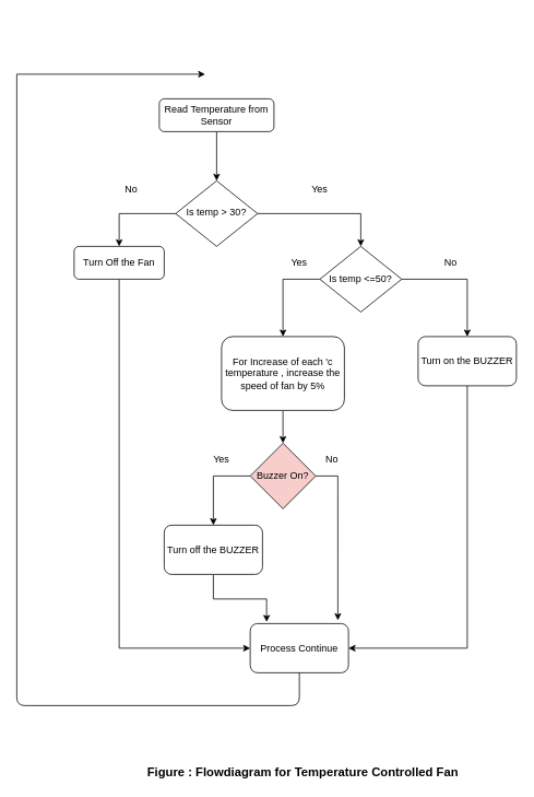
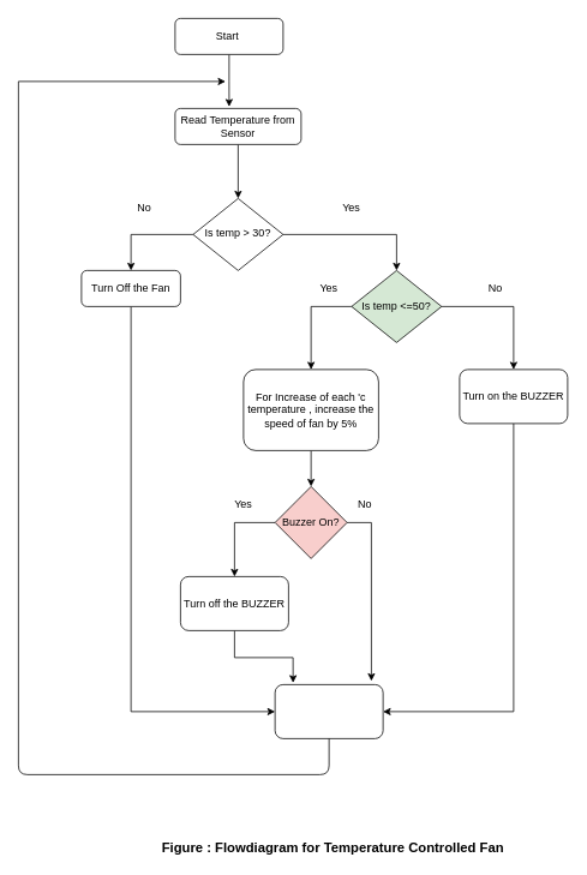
  <mxCell id="0" />
  <mxCell id="1" parent="0" />
+ <mxCell id="2" style="edgeStyle=orthogonalEdgeStyle;rounded=0;orthogonalLoop=1;jettySize=auto;html=1;exitX=0.5;exitY=1;exitDx=0;exitDy=0;entryX=0.429;entryY=-0.05;entryDx=0;entryDy=0;entryPerimeter=0;" parent="1" source="3" target="10" edge="1"><mxGeometry relative="1" as="geometry" /></mxCell>
+ <mxCell id="3" value="Start&amp;nbsp;" style="rounded=1;whiteSpace=wrap;html=1;fontSize=12;glass=0;strokeWidth=1;shadow=0;" parent="1" vertex="1"><mxGeometry x="194" y="20" width="120" height="40" as="geometry" /></mxCell>
  <mxCell id="4" style="edgeStyle=orthogonalEdgeStyle;rounded=0;orthogonalLoop=1;jettySize=auto;html=1;exitX=0;exitY=0.5;exitDx=0;exitDy=0;entryX=0.5;entryY=0;entryDx=0;entryDy=0;" parent="1" source="6" target="12" edge="1"><mxGeometry relative="1" as="geometry" /></mxCell>
  <mxCell id="5" style="edgeStyle=orthogonalEdgeStyle;rounded=0;orthogonalLoop=1;jettySize=auto;html=1;exitX=1;exitY=0.5;exitDx=0;exitDy=0;entryX=0.5;entryY=0;entryDx=0;entryDy=0;" parent="1" source="6" target="15" edge="1"><mxGeometry relative="1" as="geometry" /></mxCell>
  <mxCell id="6" value="Is temp &amp;gt; 30?" style="rhombus;whiteSpace=wrap;html=1;shadow=0;fontFamily=Helvetica;fontSize=12;align=center;strokeWidth=1;spacing=6;spacingTop=-4;" parent="1" vertex="1"><mxGeometry x="214" y="220" width="100" height="80" as="geometry" /></mxCell>
  <mxCell id="7" style="edgeStyle=orthogonalEdgeStyle;rounded=0;orthogonalLoop=1;jettySize=auto;html=1;exitX=0.5;exitY=1;exitDx=0;exitDy=0;entryX=0.5;entryY=0;entryDx=0;entryDy=0;" parent="1" source="8" target="22" edge="1"><mxGeometry relative="1" as="geometry" /></mxCell>
  <mxCell id="8" value="For Increase of each 'c temperature , increase the speed of fan by 5%" style="rounded=1;whiteSpace=wrap;html=1;fontSize=12;glass=0;strokeWidth=1;shadow=0;" parent="1" vertex="1"><mxGeometry x="270" y="410" width="150" height="90" as="geometry" /></mxCell>
  <mxCell id="9" style="edgeStyle=orthogonalEdgeStyle;rounded=0;orthogonalLoop=1;jettySize=auto;html=1;exitX=0.5;exitY=1;exitDx=0;exitDy=0;" parent="1" source="10" target="6" edge="1"><mxGeometry relative="1" as="geometry" /></mxCell>
  <mxCell id="10" value="Read Temperature from Sensor" style="rounded=1;whiteSpace=wrap;html=1;" parent="1" vertex="1"><mxGeometry x="194" y="120" width="140" height="40" as="geometry" /></mxCell>
  <mxCell id="11" style="edgeStyle=orthogonalEdgeStyle;rounded=0;orthogonalLoop=1;jettySize=auto;html=1;exitX=0.5;exitY=1;exitDx=0;exitDy=0;entryX=0;entryY=0.5;entryDx=0;entryDy=0;" parent="1" source="12" target="23" edge="1"><mxGeometry relative="1" as="geometry" /></mxCell>
  <mxCell id="12" value="Turn Off the Fan" style="rounded=1;whiteSpace=wrap;html=1;" parent="1" vertex="1"><mxGeometry x="90" y="300" width="110" height="40" as="geometry" /></mxCell>
  <mxCell id="13" style="edgeStyle=orthogonalEdgeStyle;rounded=0;orthogonalLoop=1;jettySize=auto;html=1;exitX=0;exitY=0.5;exitDx=0;exitDy=0;entryX=0.5;entryY=0;entryDx=0;entryDy=0;" parent="1" source="15" target="8" edge="1"><mxGeometry relative="1" as="geometry" /></mxCell>
  <mxCell id="14" style="edgeStyle=orthogonalEdgeStyle;rounded=0;orthogonalLoop=1;jettySize=auto;html=1;exitX=1;exitY=0.5;exitDx=0;exitDy=0;entryX=0.5;entryY=0;entryDx=0;entryDy=0;" parent="1" source="15" target="17" edge="1"><mxGeometry relative="1" as="geometry" /></mxCell>
- <mxCell id="15" value="Is temp &amp;lt;=50?" style="rhombus;whiteSpace=wrap;html=1;" parent="1" vertex="1"><mxGeometry x="390" y="300" width="100" height="80" as="geometry" /></mxCell>
+ <mxCell id="15" value="Is temp &amp;lt;=50?" style="rhombus;whiteSpace=wrap;html=1;fillColor=#d5e8d4;" parent="1" vertex="1"><mxGeometry x="390" y="300" width="100" height="80" as="geometry" /></mxCell>
  <mxCell id="16" style="edgeStyle=orthogonalEdgeStyle;rounded=0;orthogonalLoop=1;jettySize=auto;html=1;exitX=0.5;exitY=1;exitDx=0;exitDy=0;entryX=1;entryY=0.5;entryDx=0;entryDy=0;" parent="1" source="17" target="23" edge="1"><mxGeometry relative="1" as="geometry" /></mxCell>
  <mxCell id="17" value="Turn on the BUZZER" style="rounded=1;whiteSpace=wrap;html=1;" parent="1" vertex="1"><mxGeometry x="510" y="410" width="120" height="60" as="geometry" /></mxCell>
  <mxCell id="18" style="edgeStyle=orthogonalEdgeStyle;rounded=0;orthogonalLoop=1;jettySize=auto;html=1;exitX=0.5;exitY=1;exitDx=0;exitDy=0;entryX=0.167;entryY=-0.033;entryDx=0;entryDy=0;entryPerimeter=0;" parent="1" source="19" target="23" edge="1"><mxGeometry relative="1" as="geometry" /></mxCell>
  <mxCell id="19" value="Turn off the BUZZER" style="rounded=1;whiteSpace=wrap;html=1;" parent="1" vertex="1"><mxGeometry x="200" y="640" width="120" height="60" as="geometry" /></mxCell>
  <mxCell id="20" style="edgeStyle=orthogonalEdgeStyle;rounded=0;orthogonalLoop=1;jettySize=auto;html=1;exitX=0;exitY=0.5;exitDx=0;exitDy=0;entryX=0.5;entryY=0;entryDx=0;entryDy=0;" parent="1" source="22" target="19" edge="1"><mxGeometry relative="1" as="geometry" /></mxCell>
  <mxCell id="21" style="edgeStyle=orthogonalEdgeStyle;rounded=0;orthogonalLoop=1;jettySize=auto;html=1;exitX=1;exitY=0.5;exitDx=0;exitDy=0;entryX=0.892;entryY=-0.067;entryDx=0;entryDy=0;entryPerimeter=0;" parent="1" source="22" target="23" edge="1"><mxGeometry relative="1" as="geometry" /></mxCell>
  <mxCell id="22" value="Buzzer On?" style="rhombus;whiteSpace=wrap;html=1;fillColor=#f8cecc;" parent="1" vertex="1"><mxGeometry x="305" y="540" width="80" height="80" as="geometry" /></mxCell>
  <mxCell id="23" value="" style="rounded=1;whiteSpace=wrap;html=1;" parent="1" vertex="1"><mxGeometry x="305" y="760" width="120" height="60" as="geometry" /></mxCell>
  <mxCell id="24" value="" style="endArrow=none;html=1;entryX=0.5;entryY=1;entryDx=0;entryDy=0;" parent="1" target="23" edge="1"><mxGeometry width="50" height="50" relative="1" as="geometry"><mxPoint x="20" y="90" as="sourcePoint" /><mxPoint x="510" y="840" as="targetPoint" /><Array as="points"><mxPoint x="20" y="860" /><mxPoint x="365" y="860" /></Array></mxGeometry></mxCell>
  <mxCell id="25" value="" style="endArrow=classic;html=1;" parent="1" edge="1"><mxGeometry width="50" height="50" relative="1" as="geometry"><mxPoint x="20" y="90" as="sourcePoint" /><mxPoint x="250" y="90" as="targetPoint" /></mxGeometry></mxCell>
  <mxCell id="26" value="No" style="text;html=1;strokeColor=none;fillColor=none;align=center;verticalAlign=middle;whiteSpace=wrap;rounded=0;" parent="1" vertex="1"><mxGeometry x="140" y="220" width="40" height="20" as="geometry" /></mxCell>
  <mxCell id="27" value="No" style="text;html=1;strokeColor=none;fillColor=none;align=center;verticalAlign=middle;whiteSpace=wrap;rounded=0;" parent="1" vertex="1"><mxGeometry x="530" y="310" width="40" height="20" as="geometry" /></mxCell>
  <mxCell id="28" value="No" style="text;html=1;strokeColor=none;fillColor=none;align=center;verticalAlign=middle;whiteSpace=wrap;rounded=0;" parent="1" vertex="1"><mxGeometry x="385" y="550" width="40" height="20" as="geometry" /></mxCell>
  <mxCell id="29" value="Yes" style="text;html=1;strokeColor=none;fillColor=none;align=center;verticalAlign=middle;whiteSpace=wrap;rounded=0;" parent="1" vertex="1"><mxGeometry x="250" y="550" width="40" height="20" as="geometry" /></mxCell>
  <mxCell id="30" value="Yes" style="text;html=1;strokeColor=none;fillColor=none;align=center;verticalAlign=middle;whiteSpace=wrap;rounded=0;" parent="1" vertex="1"><mxGeometry x="345" y="310" width="40" height="20" as="geometry" /></mxCell>
  <mxCell id="31" value="Yes" style="text;html=1;strokeColor=none;fillColor=none;align=center;verticalAlign=middle;whiteSpace=wrap;rounded=0;" parent="1" vertex="1"><mxGeometry x="370" y="220" width="40" height="20" as="geometry" /></mxCell>
  <mxCell id="32" value="&lt;font style=&quot;font-size: 15px&quot;&gt;&lt;b&gt;Figure : Flowdiagram for Temperature Controlled Fan&lt;/b&gt;&lt;/font&gt;" style="text;html=1;strokeColor=none;fillColor=none;align=center;verticalAlign=middle;whiteSpace=wrap;rounded=0;" parent="1" vertex="1"><mxGeometry x="159" y="930" width="421" height="20" as="geometry" /></mxCell>
- <mxCell id="33" value="Process Continue" style="text;html=1;strokeColor=none;fillColor=none;align=center;verticalAlign=middle;whiteSpace=wrap;rounded=0;" vertex="1" parent="1"><mxGeometry x="305" y="780" width="120" height="20" as="geometry" /></mxCell>
